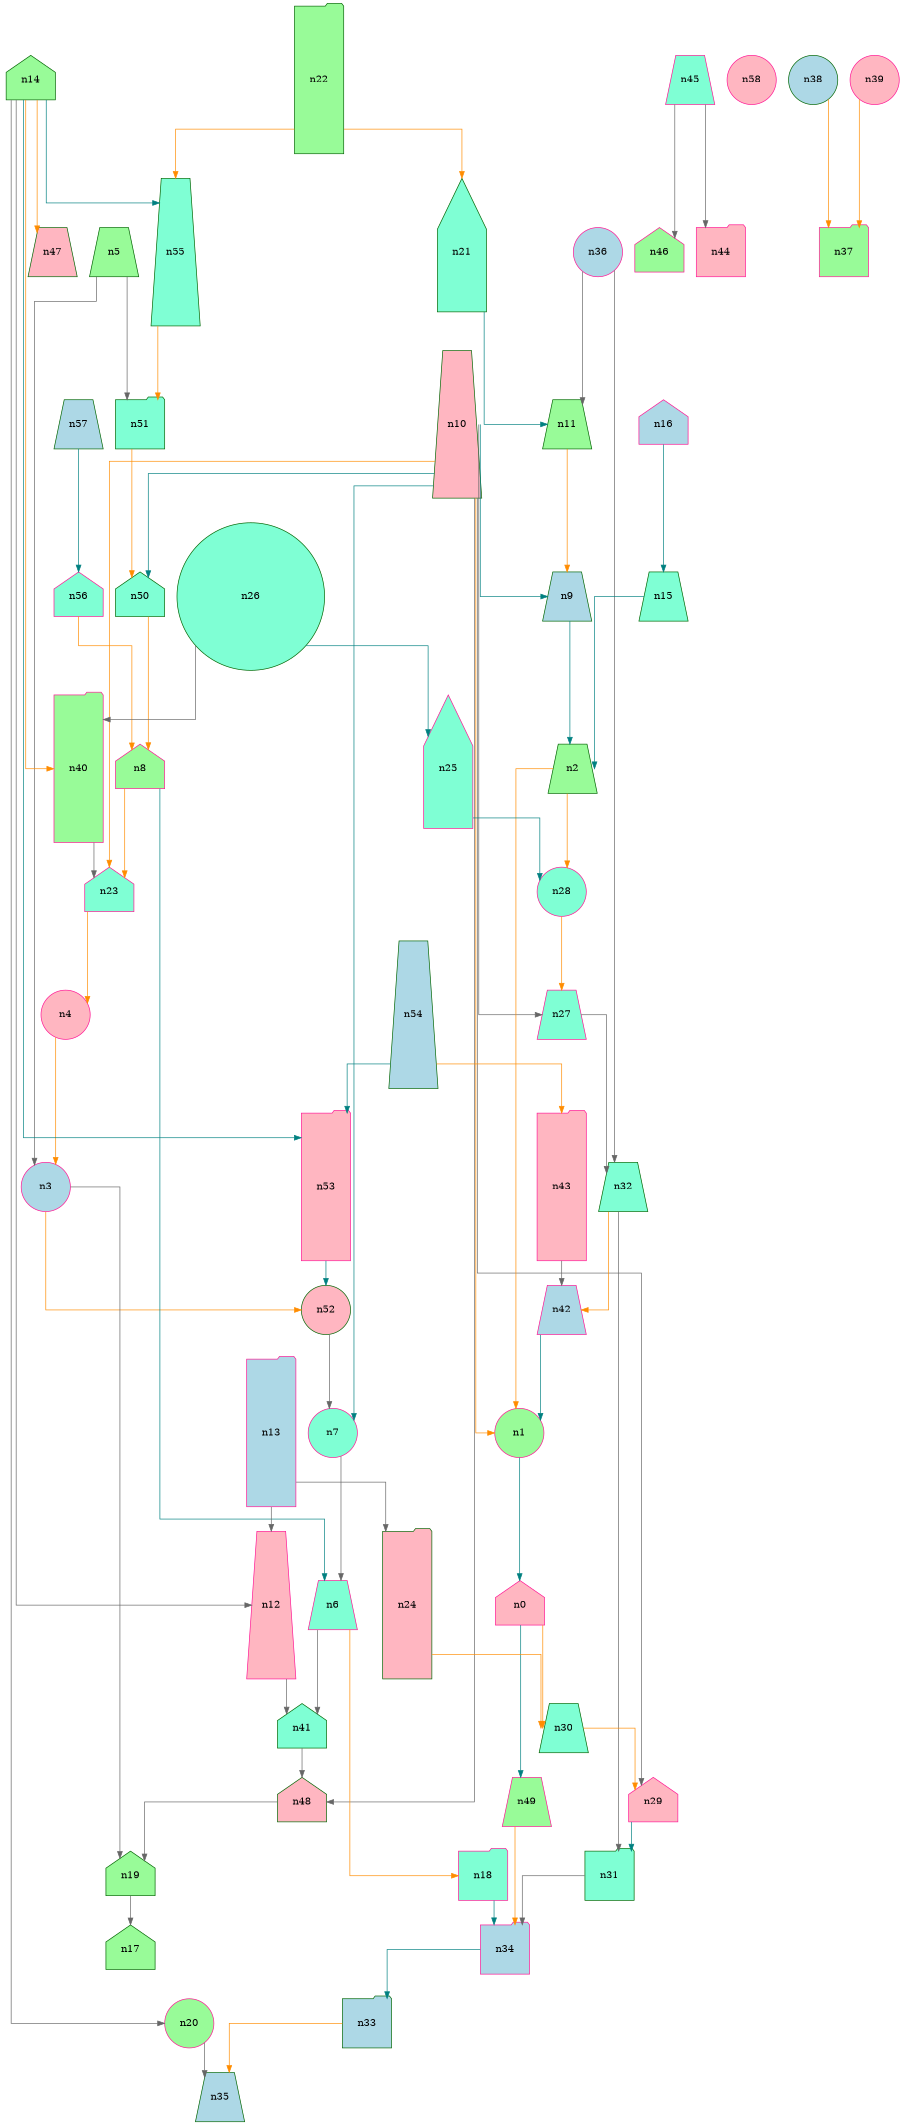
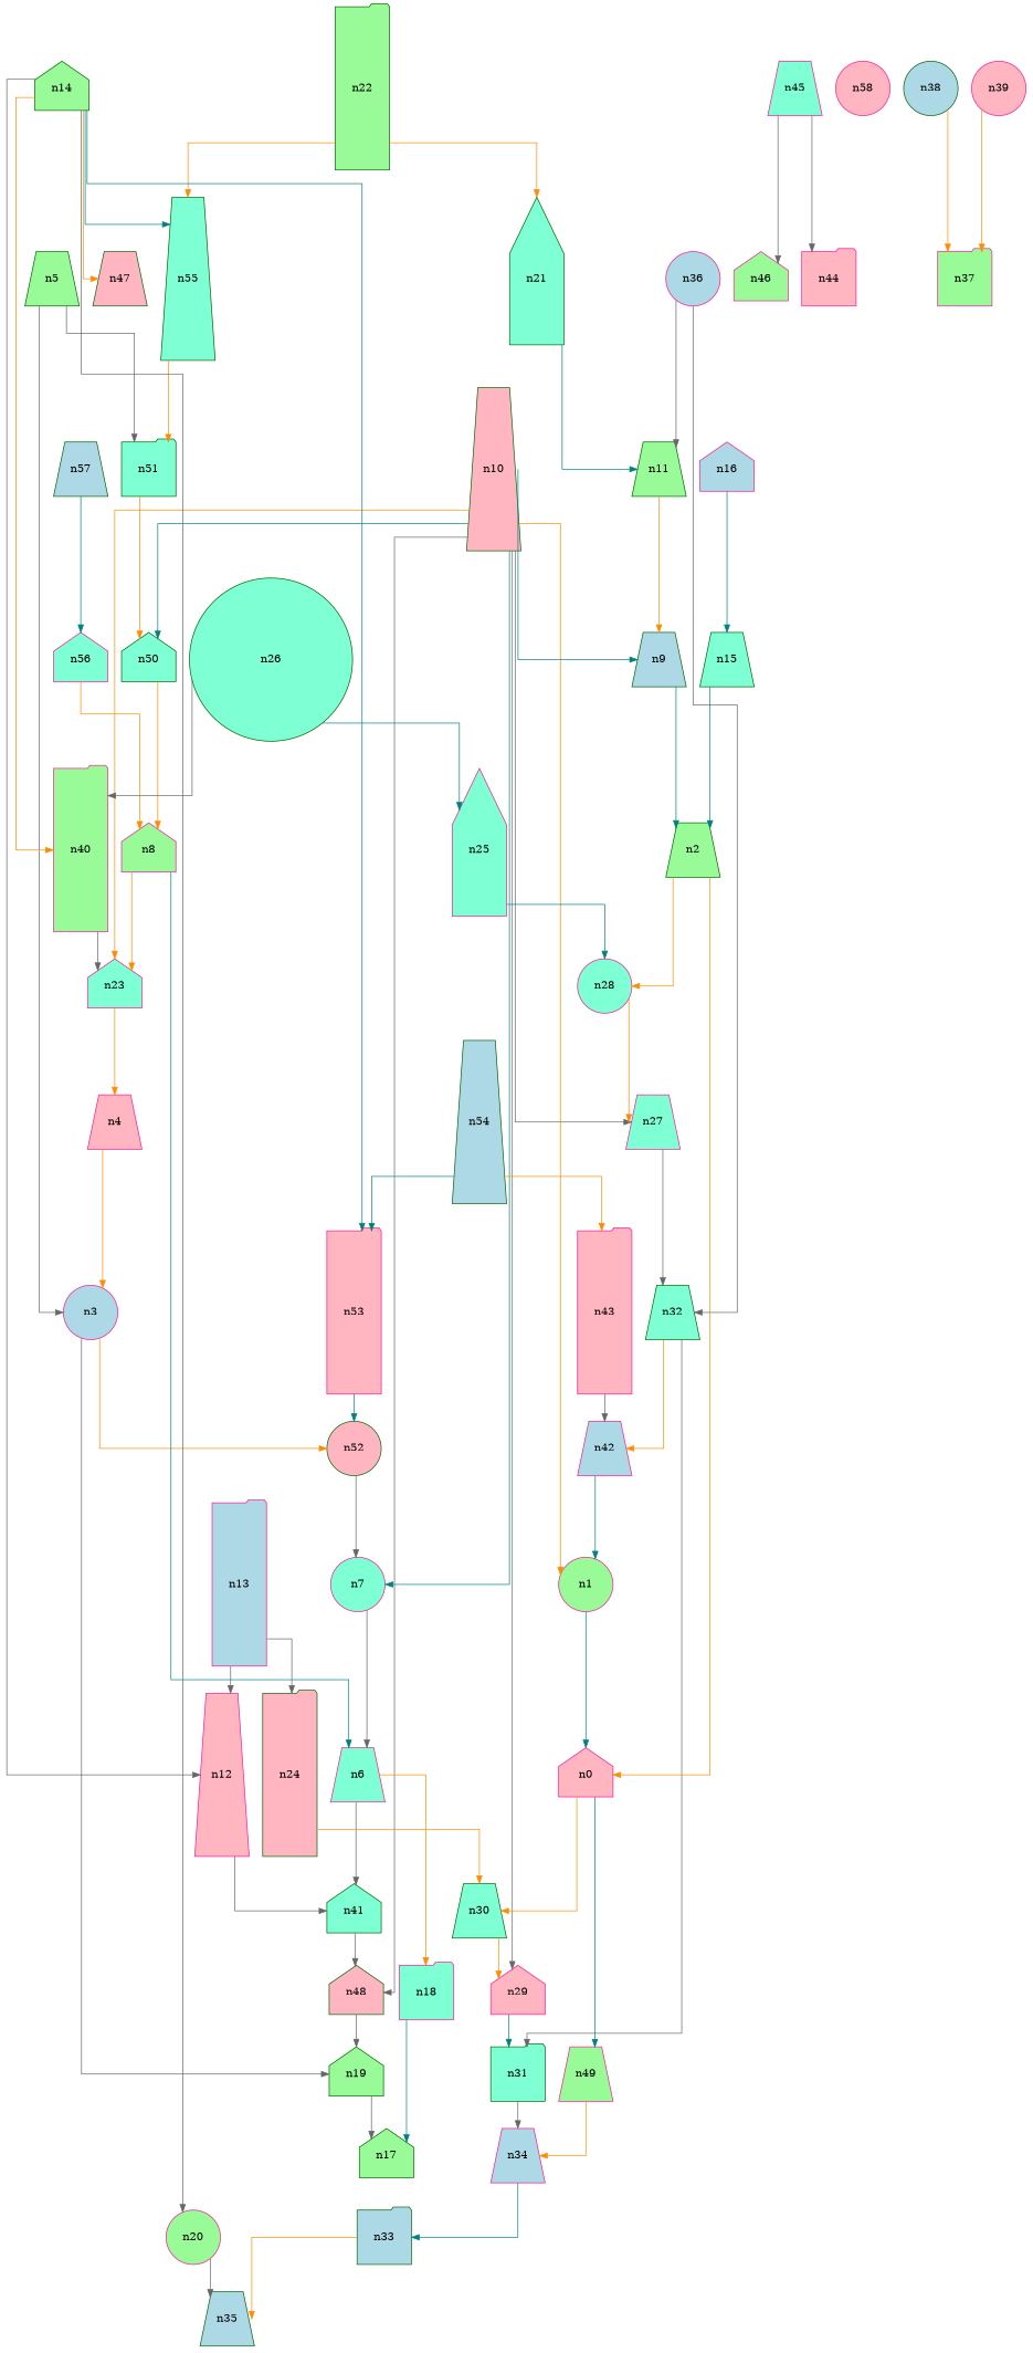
  digraph {
    splines=ortho
    node [color=deeppink fillcolor=aquamarine shape=trapezium style=filled]
    edge [color=gray40]
    n5 [color=darkgreen fillcolor=palegreen height=1 width=1]
    n3 [fillcolor=lightblue height=1 shape=circle width=1]
    n51 [color=darkgreen height=1 shape=folder width=1]
    n52 [color=darkgreen fillcolor=lightpink height=1 shape=circle width=1]
    n19 [color=darkgreen fillcolor=palegreen height=1 shape=house width=1]
    n50 [color=darkgreen height=1 shape=house width=1]
    n7 [height=1 shape=circle width=1]
    n17 [color=darkgreen fillcolor=palegreen height=1 shape=house width=1]
    n8 [fillcolor=palegreen height=1 shape=house width=1]
    n10 [color=darkgreen fillcolor=lightpink height=3 width=1]
    n27 [height=1 width=1]
    n48 [color=darkgreen fillcolor=lightpink height=1 shape=house width=1]
    n1 [fillcolor=palegreen height=1 shape=circle width=1]
    n29 [fillcolor=lightpink height=1 shape=house width=1]
    n9 [color=darkgreen fillcolor=lightblue height=1 width=1]
    n23 [height=1 shape=house width=1]
    n32 [color=darkgreen height=1 width=1]
    n0 [fillcolor=lightpink height=1 shape=house width=1]
    n31 [color=darkgreen height=1 shape=folder width=1]
-   n4 [fillcolor=lightpink height=1 shape=circle width=1]
+   n4 [fillcolor=lightpink height=1 width=1]
    n6 [height=1 width=1]
    n2 [color=darkgreen fillcolor=palegreen height=1 width=1]
    n42 [fillcolor=lightblue height=1 width=1]
    n30 [color=darkgreen height=1 width=1]
    n49 [fillcolor=palegreen height=1 width=1]
-   n34 [fillcolor=lightblue height=1 shape=folder width=1]
+   n34 [fillcolor=lightblue height=1 width=1]
    n41 [color=darkgreen height=1 shape=house width=1]
    n18 [height=1 shape=folder width=1]
    n28 [height=1 shape=circle width=1]
    n54 [color=darkgreen fillcolor=lightblue height=3 width=1]
    n43 [fillcolor=lightpink height=3 shape=folder width=1]
    n53 [fillcolor=lightpink height=3 shape=folder width=1]
    n45 [height=1 width=1]
    n46 [fillcolor=palegreen height=1 shape=house width=1]
    n44 [fillcolor=lightpink height=1 shape=folder width=1]
    n22 [color=darkgreen fillcolor=palegreen height=3 shape=folder width=1]
    n21 [color=darkgreen height=3 shape=house width=1]
    n55 [color=darkgreen height=3 width=1]
    n11 [color=darkgreen fillcolor=palegreen height=1 width=1]
    n14 [color=darkgreen fillcolor=palegreen height=1 shape=house width=1]
    n47 [color=darkgreen fillcolor=lightpink height=1 width=1]
    n40 [fillcolor=palegreen height=3 shape=folder width=1]
    n20 [fillcolor=palegreen height=1 shape=circle width=1]
    n12 [fillcolor=lightpink height=3 width=1]
    n35 [color=darkgreen fillcolor=lightblue height=1 width=1]
    n58 [fillcolor=lightpink height=1 shape=circle width=1]
    n36 [fillcolor=lightblue height=1 shape=circle width=1]
    n13 [fillcolor=lightblue height=3 shape=folder width=1]
    n24 [color=darkgreen fillcolor=lightpink height=3 shape=folder width=1]
    n57 [color=darkgreen fillcolor=lightblue height=1 width=1]
    n56 [height=1 shape=house width=1]
    n16 [fillcolor=lightblue height=1 shape=house width=1]
    n15 [color=darkgreen height=1 width=1]
    n38 [color=darkgreen fillcolor=lightblue height=1 shape=circle width=1]
    n37 [fillcolor=palegreen height=1 shape=folder width=1]
    n26 [color=darkgreen height=3 shape=circle width=1]
    n25 [height=3 shape=house width=1]
    n39 [fillcolor=lightpink height=1 shape=circle width=1]
    n33 [color=darkgreen fillcolor=lightblue height=1 shape=folder width=1]
    n5 -> n3
    n5 -> n51
    n3 -> n52 [color=darkorange]
    n3 -> n19
    n51 -> n50 [color=darkorange]
    n52 -> n7
    n19 -> n17
    n50 -> n8 [color=darkorange]
    n7 -> n6
    n8 -> n23 [color=darkorange]
    n8 -> n6 [color=teal]
    n10 -> n50 [color=teal]
    n10 -> n7 [color=teal]
    n10 -> n27
    n10 -> n48
    n10 -> n1 [color=darkorange]
    n10 -> n29
    n10 -> n9 [color=teal]
    n10 -> n23 [color=darkorange]
    n27 -> n32
    n48 -> n19
    n1 -> n0 [color=teal]
    n29 -> n31 [color=teal]
    n9 -> n2 [color=teal]
    n23 -> n4 [color=darkorange]
    n32 -> n31
    n32 -> n42 [color=darkorange]
    n0 -> n30 [color=darkorange]
    n0 -> n49 [color=teal]
    n31 -> n34
    n4 -> n3 [color=darkorange]
    n6 -> n41
    n6 -> n18 [color=darkorange]
-   n2 -> n1 [color=darkorange]
+   n2 -> n0 [color=darkorange]
    n2 -> n28 [color=darkorange]
    n42 -> n1 [color=teal]
    n30 -> n29 [color=darkorange]
    n49 -> n34 [color=darkorange]
    n34 -> n33 [color=teal]
    n41 -> n48
-   n18 -> n34 [color=teal]
+   n18 -> n17 [color=teal]
    n28 -> n27 [color=darkorange]
    n54 -> n43 [color=darkorange]
    n54 -> n53 [color=teal]
    n43 -> n42
    n53 -> n52 [color=teal]
    n45 -> n46
    n45 -> n44
    n22 -> n21 [color=darkorange]
    n22 -> n55 [color=darkorange]
    n21 -> n11 [color=teal]
    n55 -> n51 [color=darkorange]
    n11 -> n9 [color=darkorange]
    n14 -> n53 [color=teal]
    n14 -> n55 [color=teal]
    n14 -> n47 [color=darkorange]
    n14 -> n40 [color=darkorange]
    n14 -> n20
    n14 -> n12
    n40 -> n23
    n20 -> n35
    n12 -> n41
    n36 -> n32
    n36 -> n11
    n13 -> n12
    n13 -> n24
    n24 -> n30 [color=darkorange]
    n57 -> n56 [color=teal]
    n56 -> n8 [color=darkorange]
    n16 -> n15 [color=teal]
    n15 -> n2 [color=teal]
    n38 -> n37 [color=darkorange]
    n26 -> n40
    n26 -> n25 [color=teal]
    n25 -> n28 [color=teal]
    n39 -> n37 [color=darkorange]
    n33 -> n35 [color=darkorange]
  }
